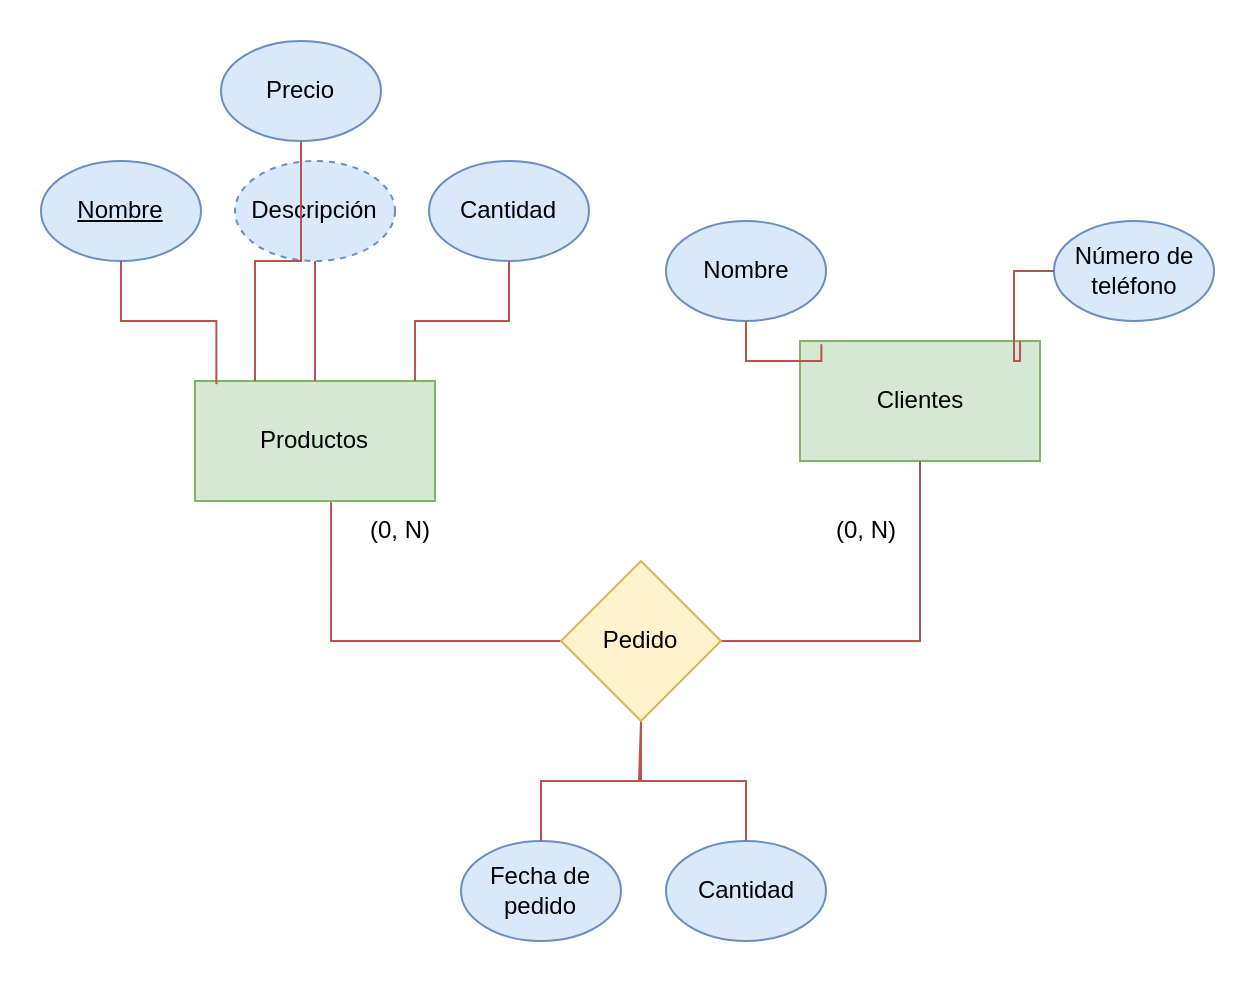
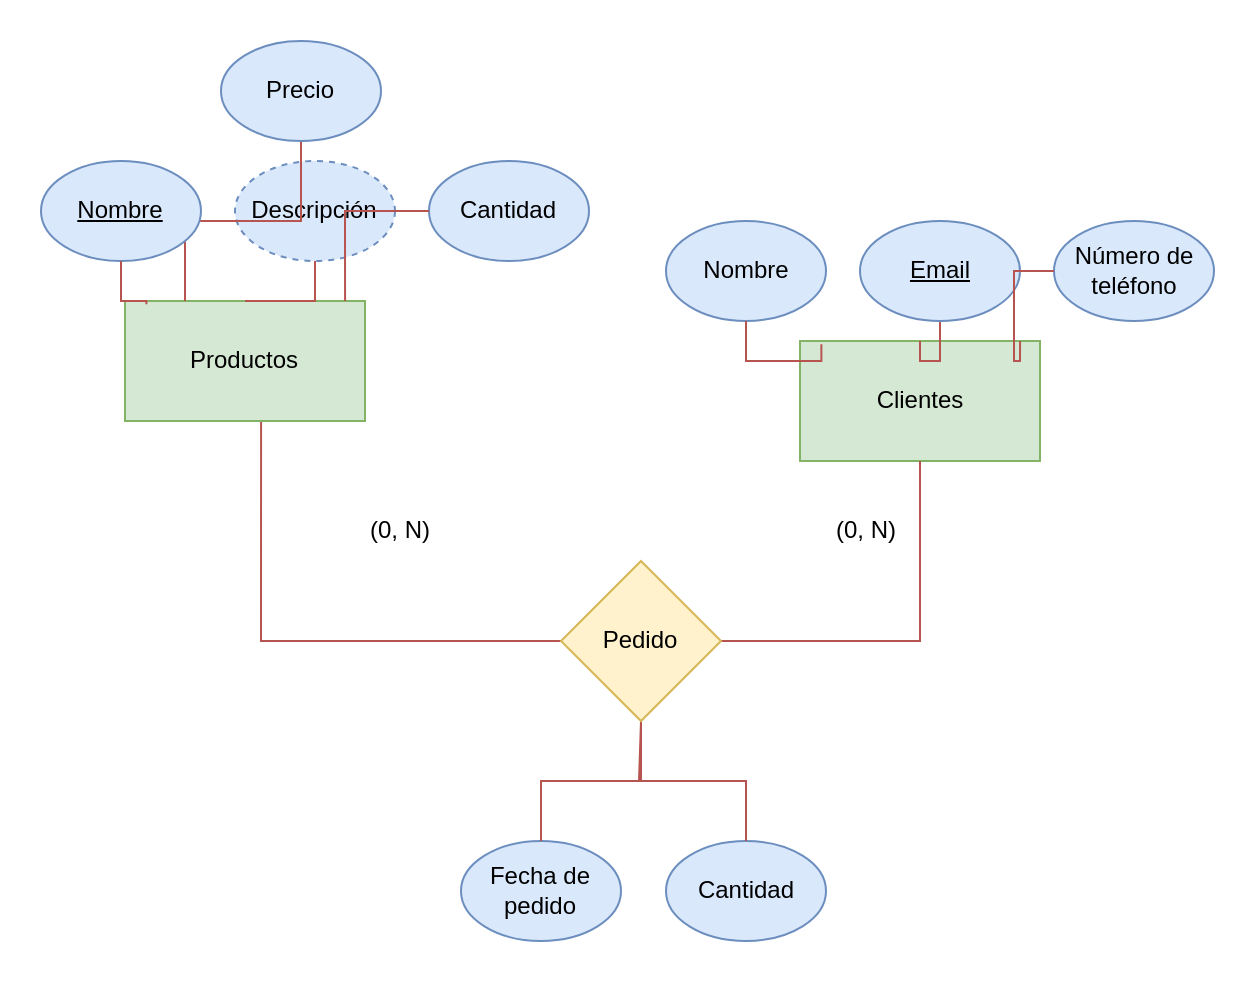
  <mxCell id="0" />
  <mxCell id="1" parent="0" />
- <mxCell id="2" value="Productos" style="rounded=0;whiteSpace=wrap;html=1;fillColor=#d5e8d4;strokeColor=#82b366;" parent="1" vertex="1"><mxGeometry x="97" y="190" width="120" height="60" as="geometry" /></mxCell>
+ <mxCell id="2" value="Productos" style="rounded=0;whiteSpace=wrap;html=1;fillColor=#d5e8d4;strokeColor=#82b366;" parent="1" vertex="1"><mxGeometry x="62" y="150" width="120" height="60" as="geometry" /></mxCell>
  <mxCell id="3" value="" style="edgeStyle=orthogonalEdgeStyle;rounded=0;orthogonalLoop=1;jettySize=auto;html=1;endArrow=none;endFill=0;fillColor=#f8cecc;strokeColor=#b85450;" parent="1" source="4" target="2" edge="1"><mxGeometry relative="1" as="geometry" /></mxCell>
  <mxCell id="4" value="Descripción" style="ellipse;whiteSpace=wrap;html=1;fillColor=#dae8fc;strokeColor=#6c8ebf;dashed=1;" parent="1" vertex="1"><mxGeometry x="117" y="80" width="80" height="50" as="geometry" /></mxCell>
  <mxCell id="5" style="edgeStyle=orthogonalEdgeStyle;rounded=0;orthogonalLoop=1;jettySize=auto;html=1;entryX=0.25;entryY=0;entryDx=0;entryDy=0;endArrow=none;endFill=0;fillColor=#f8cecc;strokeColor=#b85450;" parent="1" source="6" target="2" edge="1"><mxGeometry relative="1" as="geometry" /></mxCell>
  <mxCell id="6" value="Precio" style="ellipse;whiteSpace=wrap;html=1;fillColor=#dae8fc;strokeColor=#6c8ebf;" parent="1" vertex="1"><mxGeometry x="110" y="20" width="80" height="50" as="geometry" /></mxCell>
  <mxCell id="7" value="Cantidad" style="ellipse;whiteSpace=wrap;html=1;fillColor=#dae8fc;strokeColor=#6c8ebf;" parent="1" vertex="1"><mxGeometry x="214" y="80" width="80" height="50" as="geometry" /></mxCell>
  <mxCell id="8" value="Nombre" style="ellipse;whiteSpace=wrap;html=1;fillColor=#dae8fc;strokeColor=#6c8ebf;fontStyle=4" parent="1" vertex="1"><mxGeometry x="20" y="80" width="80" height="50" as="geometry" /></mxCell>
  <mxCell id="9" style="edgeStyle=orthogonalEdgeStyle;rounded=0;orthogonalLoop=1;jettySize=auto;html=1;entryX=0.089;entryY=0.028;entryDx=0;entryDy=0;entryPerimeter=0;endArrow=none;endFill=0;fillColor=#f8cecc;strokeColor=#b85450;" parent="1" source="8" target="2" edge="1"><mxGeometry relative="1" as="geometry" /></mxCell>
  <mxCell id="10" style="edgeStyle=orthogonalEdgeStyle;rounded=0;orthogonalLoop=1;jettySize=auto;html=1;entryX=0.917;entryY=0;entryDx=0;entryDy=0;entryPerimeter=0;endArrow=none;endFill=0;fillColor=#f8cecc;strokeColor=#b85450;" parent="1" source="7" target="2" edge="1"><mxGeometry relative="1" as="geometry" /></mxCell>
  <mxCell id="11" value="Clientes" style="rounded=0;whiteSpace=wrap;html=1;fillColor=#d5e8d4;strokeColor=#82b366;" parent="1" vertex="1"><mxGeometry x="399.5" y="170" width="120" height="60" as="geometry" /></mxCell>
+ <mxCell id="12" value="" style="edgeStyle=orthogonalEdgeStyle;rounded=0;orthogonalLoop=1;jettySize=auto;html=1;endArrow=none;endFill=0;fillColor=#f8cecc;strokeColor=#b85450;" parent="1" source="13" target="11" edge="1"><mxGeometry relative="1" as="geometry" /></mxCell>
+ <mxCell id="13" value="Email" style="ellipse;whiteSpace=wrap;html=1;fillColor=#dae8fc;strokeColor=#6c8ebf;fontStyle=4" parent="1" vertex="1"><mxGeometry x="429.5" y="110" width="80" height="50" as="geometry" /></mxCell>
  <mxCell id="14" value="Número de teléfono" style="ellipse;whiteSpace=wrap;html=1;fillColor=#dae8fc;strokeColor=#6c8ebf;" parent="1" vertex="1"><mxGeometry x="526.5" y="110" width="80" height="50" as="geometry" /></mxCell>
  <mxCell id="15" value="Nombre" style="ellipse;whiteSpace=wrap;html=1;fillColor=#dae8fc;strokeColor=#6c8ebf;" parent="1" vertex="1"><mxGeometry x="332.5" y="110" width="80" height="50" as="geometry" /></mxCell>
  <mxCell id="16" style="edgeStyle=orthogonalEdgeStyle;rounded=0;orthogonalLoop=1;jettySize=auto;html=1;entryX=0.089;entryY=0.028;entryDx=0;entryDy=0;entryPerimeter=0;endArrow=none;endFill=0;fillColor=#f8cecc;strokeColor=#b85450;" parent="1" source="15" target="11" edge="1"><mxGeometry relative="1" as="geometry" /></mxCell>
  <mxCell id="17" style="edgeStyle=orthogonalEdgeStyle;rounded=0;orthogonalLoop=1;jettySize=auto;html=1;entryX=0.917;entryY=0;entryDx=0;entryDy=0;entryPerimeter=0;endArrow=none;endFill=0;fillColor=#f8cecc;strokeColor=#b85450;" parent="1" source="14" target="11" edge="1"><mxGeometry relative="1" as="geometry" /></mxCell>
  <mxCell id="18" style="edgeStyle=orthogonalEdgeStyle;rounded=0;orthogonalLoop=1;jettySize=auto;html=1;entryX=0.567;entryY=1.009;entryDx=0;entryDy=0;exitX=0;exitY=0.5;exitDx=0;exitDy=0;endArrow=none;endFill=0;fillColor=#f8cecc;strokeColor=#b85450;entryPerimeter=0;" parent="1" source="26" target="2" edge="1"><mxGeometry relative="1" as="geometry"><mxPoint x="267" y="410" as="sourcePoint" /><mxPoint x="157" y="360" as="targetPoint" /></mxGeometry></mxCell>
  <mxCell id="19" style="edgeStyle=orthogonalEdgeStyle;rounded=0;orthogonalLoop=1;jettySize=auto;html=1;endArrow=none;endFill=0;fillColor=#f8cecc;strokeColor=#b85450;exitX=1;exitY=0.5;exitDx=0;exitDy=0;entryX=0.5;entryY=1;entryDx=0;entryDy=0;" parent="1" source="26" target="11" edge="1"><mxGeometry relative="1" as="geometry"><mxPoint x="387" y="410.059" as="sourcePoint" /><mxPoint x="487.034" y="359.966" as="targetPoint" /></mxGeometry></mxCell>
  <mxCell id="20" value="Cantidad" style="ellipse;whiteSpace=wrap;html=1;fillColor=#dae8fc;strokeColor=#6c8ebf;" parent="1" vertex="1"><mxGeometry x="332.5" y="420" width="80" height="50" as="geometry" /></mxCell>
  <mxCell id="21" value="Fecha de pedido" style="ellipse;whiteSpace=wrap;html=1;fillColor=#dae8fc;strokeColor=#6c8ebf;" parent="1" vertex="1"><mxGeometry x="230" y="420" width="80" height="50" as="geometry" /></mxCell>
  <mxCell id="22" style="edgeStyle=orthogonalEdgeStyle;rounded=0;orthogonalLoop=1;jettySize=auto;html=1;endArrow=none;endFill=0;fillColor=#f8cecc;strokeColor=#b85450;exitX=0.5;exitY=0;exitDx=0;exitDy=0;entryX=0.5;entryY=1;entryDx=0;entryDy=0;" parent="1" source="21" edge="1" target="26"><mxGeometry relative="1" as="geometry"><mxPoint x="318.5" y="310" as="targetPoint" /><Array as="points"><mxPoint x="270" y="390" /><mxPoint x="319" y="390" /><mxPoint x="319" y="360" /></Array></mxGeometry></mxCell>
  <mxCell id="23" style="edgeStyle=orthogonalEdgeStyle;rounded=0;orthogonalLoop=1;jettySize=auto;html=1;entryX=0.5;entryY=1;entryDx=0;entryDy=0;endArrow=none;endFill=0;fillColor=#f8cecc;strokeColor=#b85450;exitX=0.5;exitY=0;exitDx=0;exitDy=0;" parent="1" source="20" edge="1" target="26"><mxGeometry relative="1" as="geometry"><mxPoint x="297" y="310" as="targetPoint" /><Array as="points"><mxPoint x="373" y="390" /><mxPoint x="320" y="390" /></Array><mxPoint x="369" y="420" as="sourcePoint" /></mxGeometry></mxCell>
  <mxCell id="24" value="(0, N)" style="text;html=1;align=center;verticalAlign=middle;whiteSpace=wrap;rounded=0;" parent="1" vertex="1"><mxGeometry x="170" y="250" width="60" height="30" as="geometry" /></mxCell>
  <mxCell id="25" value="(0, N)" style="text;html=1;align=center;verticalAlign=middle;whiteSpace=wrap;rounded=0;" parent="1" vertex="1"><mxGeometry x="402.5" y="250" width="60" height="30" as="geometry" /></mxCell>
  <mxCell id="26" value="Pedido" style="rhombus;whiteSpace=wrap;html=1;fillColor=#fff2cc;strokeColor=#d6b656;" parent="1" vertex="1"><mxGeometry x="280" y="280" width="80" height="80" as="geometry" /></mxCell>
